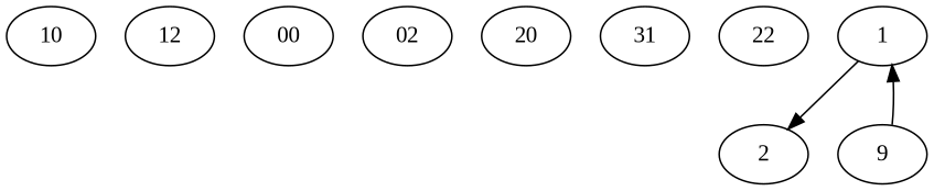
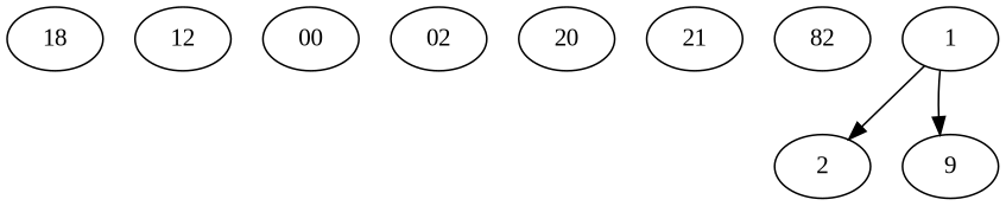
  digraph {
    fontname="Liberation Serif"
    node [fontname="Liberation Serif"]
    edge [fontname="Liberation Serif"]
-   10
+   10 [label=18]
    12
    00
    02
    20
-   21 [label=31]
-   22
+   21
+   22 [label=82]
    1
    2
    n10 [label=9]
    1 -> 2
-   n10 -> 1
+   1 -> n10
  }
